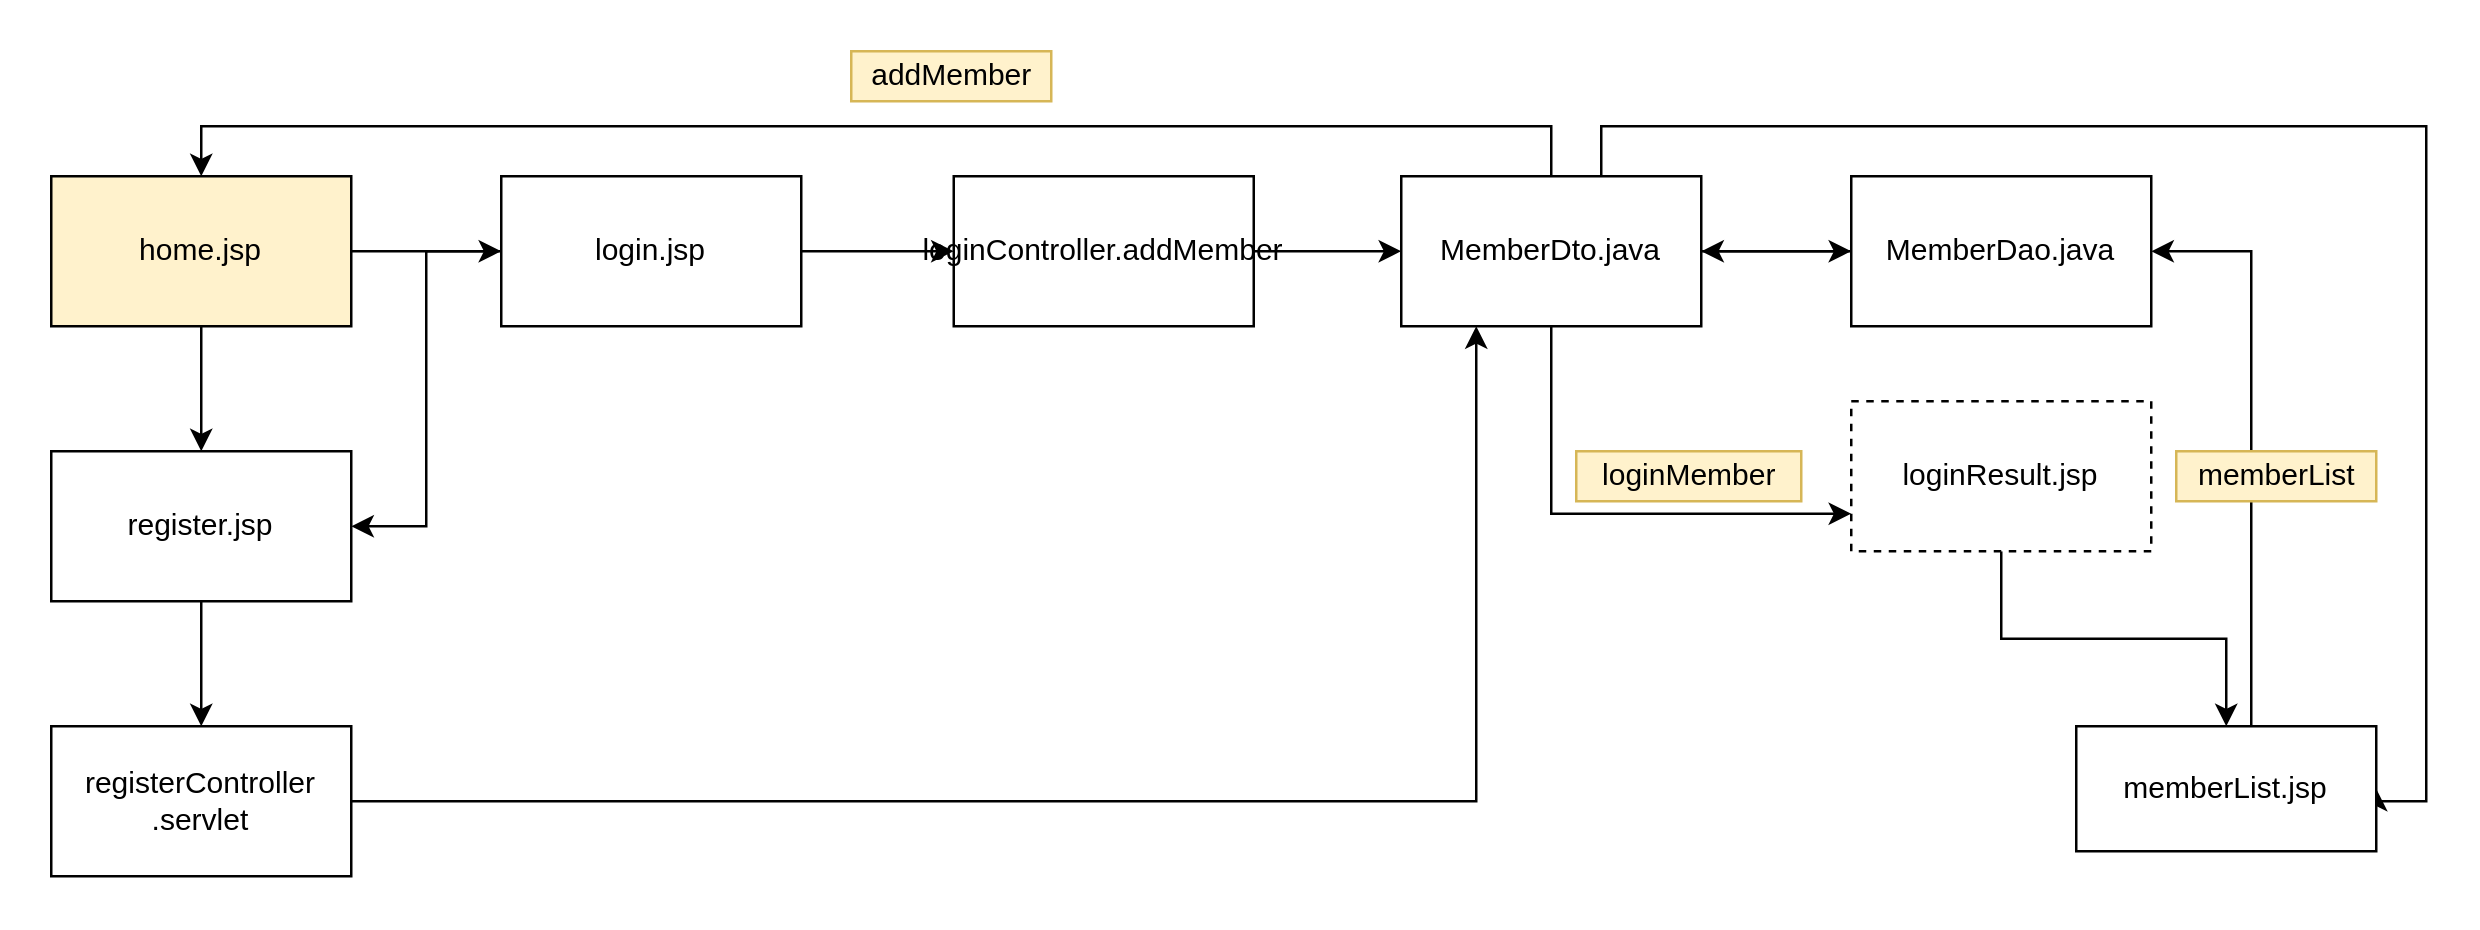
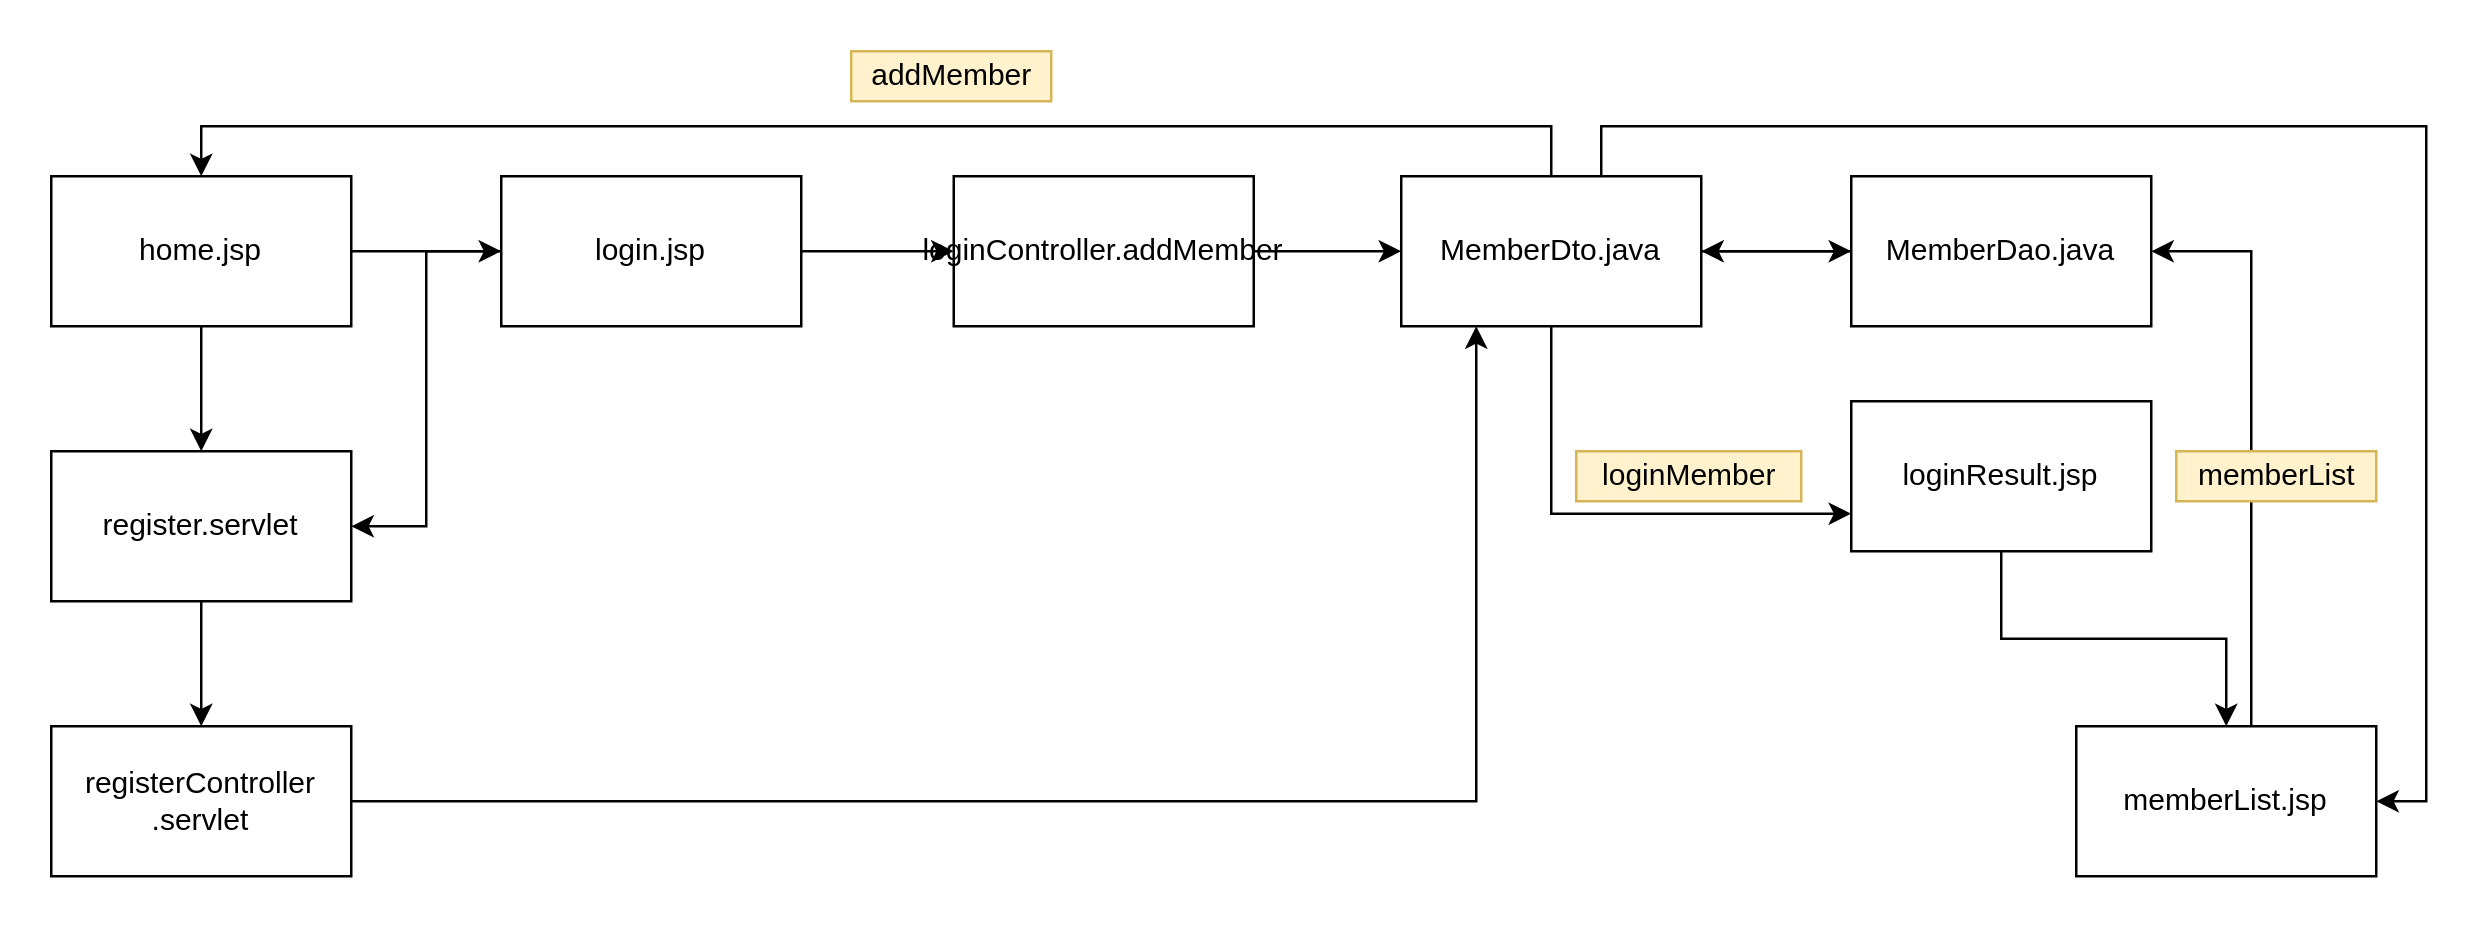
  <mxCell id="0" />
  <mxCell id="1" parent="0" />
  <mxCell id="2" value="" style="edgeStyle=orthogonalEdgeStyle;rounded=0;orthogonalLoop=1;jettySize=auto;html=1;" parent="1" source="4" target="7" edge="1"><mxGeometry relative="1" as="geometry" /></mxCell>
  <mxCell id="3" value="" style="edgeStyle=orthogonalEdgeStyle;rounded=0;orthogonalLoop=1;jettySize=auto;html=1;" parent="1" source="4" target="9" edge="1"><mxGeometry relative="1" as="geometry" /></mxCell>
- <mxCell id="4" value="home.jsp" style="rounded=0;whiteSpace=wrap;html=1;fillColor=#fff2cc;" parent="1" vertex="1"><mxGeometry x="20" y="70" width="120" height="60" as="geometry" /></mxCell>
+ <mxCell id="4" value="home.jsp" style="rounded=0;whiteSpace=wrap;html=1;" parent="1" vertex="1"><mxGeometry x="20" y="70" width="120" height="60" as="geometry" /></mxCell>
  <mxCell id="5" style="edgeStyle=orthogonalEdgeStyle;rounded=0;orthogonalLoop=1;jettySize=auto;html=1;entryX=1;entryY=0.5;entryDx=0;entryDy=0;" parent="1" source="7" target="9" edge="1"><mxGeometry relative="1" as="geometry" /></mxCell>
  <mxCell id="6" style="edgeStyle=orthogonalEdgeStyle;rounded=0;orthogonalLoop=1;jettySize=auto;html=1;entryX=0;entryY=0.5;entryDx=0;entryDy=0;" parent="1" source="7" target="11" edge="1"><mxGeometry relative="1" as="geometry" /></mxCell>
  <mxCell id="7" value="login.jsp" style="rounded=0;whiteSpace=wrap;html=1;" parent="1" vertex="1"><mxGeometry x="200" y="70" width="120" height="60" as="geometry" /></mxCell>
  <mxCell id="8" style="edgeStyle=orthogonalEdgeStyle;rounded=0;orthogonalLoop=1;jettySize=auto;html=1;" parent="1" source="9" target="20" edge="1"><mxGeometry relative="1" as="geometry" /></mxCell>
- <mxCell id="9" value="register.jsp" style="rounded=0;whiteSpace=wrap;html=1;" parent="1" vertex="1"><mxGeometry x="20" y="180" width="120" height="60" as="geometry" /></mxCell>
+ <mxCell id="9" value="register.servlet" style="rounded=0;whiteSpace=wrap;html=1;" parent="1" vertex="1"><mxGeometry x="20" y="180" width="120" height="60" as="geometry" /></mxCell>
  <mxCell id="10" style="edgeStyle=orthogonalEdgeStyle;rounded=0;orthogonalLoop=1;jettySize=auto;html=1;entryX=0;entryY=0.5;entryDx=0;entryDy=0;" parent="1" source="11" target="16" edge="1"><mxGeometry relative="1" as="geometry" /></mxCell>
  <mxCell id="11" value="loginController.addMember" style="rounded=0;whiteSpace=wrap;html=1;" parent="1" vertex="1"><mxGeometry x="381" y="70" width="120" height="60" as="geometry" /></mxCell>
  <mxCell id="12" value="" style="edgeStyle=orthogonalEdgeStyle;rounded=0;orthogonalLoop=1;jettySize=auto;html=1;" parent="1" source="16" target="18" edge="1"><mxGeometry relative="1" as="geometry" /></mxCell>
  <mxCell id="13" style="edgeStyle=orthogonalEdgeStyle;rounded=0;orthogonalLoop=1;jettySize=auto;html=1;entryX=0.5;entryY=0;entryDx=0;entryDy=0;" parent="1" source="16" target="4" edge="1"><mxGeometry relative="1" as="geometry"><Array as="points"><mxPoint x="620" y="50" /><mxPoint x="80" y="50" /></Array></mxGeometry></mxCell>
  <mxCell id="14" style="edgeStyle=orthogonalEdgeStyle;rounded=0;orthogonalLoop=1;jettySize=auto;html=1;entryX=1;entryY=0.5;entryDx=0;entryDy=0;" edge="1" parent="1" source="16" target="24"><mxGeometry relative="1" as="geometry"><Array as="points"><mxPoint x="640" y="50" /><mxPoint x="970" y="50" /><mxPoint x="970" y="320" /></Array></mxGeometry></mxCell>
  <mxCell id="15" style="edgeStyle=orthogonalEdgeStyle;rounded=0;orthogonalLoop=1;jettySize=auto;html=1;entryX=0;entryY=0.75;entryDx=0;entryDy=0;" edge="1" parent="1" source="16" target="22"><mxGeometry relative="1" as="geometry"><Array as="points"><mxPoint x="620" y="205" /></Array></mxGeometry></mxCell>
  <mxCell id="16" value="MemberDto.java" style="rounded=0;whiteSpace=wrap;html=1;" parent="1" vertex="1"><mxGeometry x="560" y="70" width="120" height="60" as="geometry" /></mxCell>
  <mxCell id="17" style="edgeStyle=orthogonalEdgeStyle;rounded=0;orthogonalLoop=1;jettySize=auto;html=1;" parent="1" source="18" target="16" edge="1"><mxGeometry relative="1" as="geometry" /></mxCell>
  <mxCell id="18" value="MemberDao.java" style="rounded=0;whiteSpace=wrap;html=1;" parent="1" vertex="1"><mxGeometry x="740" y="70" width="120" height="60" as="geometry" /></mxCell>
  <mxCell id="19" style="edgeStyle=orthogonalEdgeStyle;rounded=0;orthogonalLoop=1;jettySize=auto;html=1;entryX=0.25;entryY=1;entryDx=0;entryDy=0;" edge="1" parent="1" source="20" target="16"><mxGeometry relative="1" as="geometry"><Array as="points"><mxPoint x="590" y="320" /></Array></mxGeometry></mxCell>
  <mxCell id="20" value="registerController&lt;br&gt;.servlet" style="rounded=0;whiteSpace=wrap;html=1;" parent="1" vertex="1"><mxGeometry x="20" y="290" width="120" height="60" as="geometry" /></mxCell>
  <mxCell id="21" style="edgeStyle=orthogonalEdgeStyle;rounded=0;orthogonalLoop=1;jettySize=auto;html=1;entryX=0.5;entryY=0;entryDx=0;entryDy=0;" edge="1" parent="1" source="22" target="24"><mxGeometry relative="1" as="geometry" /></mxCell>
- <mxCell id="22" value="loginResult.jsp" style="rounded=0;whiteSpace=wrap;html=1;dashed=1;" vertex="1" parent="1"><mxGeometry x="740" y="160" width="120" height="60" as="geometry" /></mxCell>
+ <mxCell id="22" value="loginResult.jsp" style="rounded=0;whiteSpace=wrap;html=1;" vertex="1" parent="1"><mxGeometry x="740" y="160" width="120" height="60" as="geometry" /></mxCell>
  <mxCell id="23" style="edgeStyle=orthogonalEdgeStyle;rounded=0;orthogonalLoop=1;jettySize=auto;html=1;entryX=1;entryY=0.5;entryDx=0;entryDy=0;" edge="1" parent="1" source="24" target="18"><mxGeometry relative="1" as="geometry"><Array as="points"><mxPoint x="900" y="100" /></Array></mxGeometry></mxCell>
- <mxCell id="24" value="memberList.jsp" style="rounded=0;whiteSpace=wrap;html=1;" vertex="1" parent="1"><mxGeometry x="830" y="290" width="120" height="50" as="geometry" /></mxCell>
+ <mxCell id="24" value="memberList.jsp" style="rounded=0;whiteSpace=wrap;html=1;" vertex="1" parent="1"><mxGeometry x="830" y="290" width="120" height="60" as="geometry" /></mxCell>
  <mxCell id="25" value="memberList" style="text;html=1;align=center;verticalAlign=middle;resizable=0;points=[];autosize=1;rotation=0;glass=0;fillColor=#fff2cc;strokeColor=#d6b656;" vertex="1" parent="1"><mxGeometry x="870" y="180" width="80" height="20" as="geometry" /></mxCell>
  <mxCell id="26" value="addMember" style="text;html=1;align=center;verticalAlign=middle;resizable=0;points=[];autosize=1;rotation=0;glass=0;fillColor=#fff2cc;strokeColor=#d6b656;" vertex="1" parent="1"><mxGeometry x="340" y="20" width="80" height="20" as="geometry" /></mxCell>
  <mxCell id="27" value="loginMember" style="text;html=1;align=center;verticalAlign=middle;resizable=0;points=[];autosize=1;rotation=0;glass=0;fillColor=#fff2cc;strokeColor=#d6b656;" vertex="1" parent="1"><mxGeometry x="630" y="180" width="90" height="20" as="geometry" /></mxCell>
